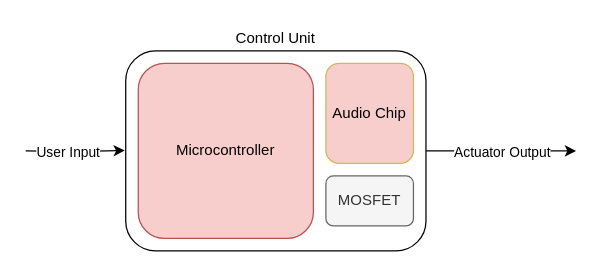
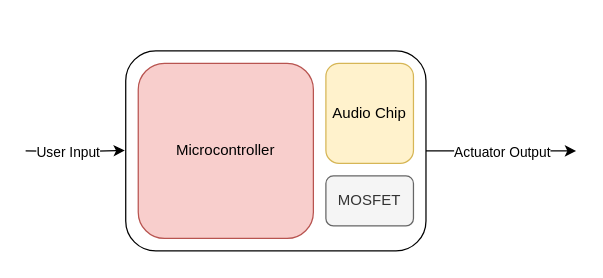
  <mxCell id="0" />
  <mxCell id="1" parent="0" />
  <mxCell id="2" style="edgeStyle=orthogonalEdgeStyle;rounded=0;orthogonalLoop=1;jettySize=auto;html=1;" edge="1" parent="1" source="4"><mxGeometry relative="1" as="geometry"><mxPoint x="460" y="120" as="targetPoint" /></mxGeometry></mxCell>
  <mxCell id="3" value="Actuator Output" style="edgeLabel;html=1;align=center;verticalAlign=middle;resizable=0;points=[];" vertex="1" connectable="0" parent="2"><mxGeometry x="0.175" y="-1" relative="1" as="geometry"><mxPoint x="-10" y="-1" as="offset" /></mxGeometry></mxCell>
  <mxCell id="4" value="" style="rounded=1;whiteSpace=wrap;html=1;fillColor=none;" vertex="1" parent="1"><mxGeometry x="100" y="40" width="240" height="160" as="geometry" /></mxCell>
- <mxCell id="5" value="Control Unit" style="text;html=1;strokeColor=none;fillColor=none;align=center;verticalAlign=middle;whiteSpace=wrap;rounded=0;" vertex="1" parent="1"><mxGeometry x="180" y="20" width="80" height="20" as="geometry" /></mxCell>
  <mxCell id="6" value="Microcontroller" style="rounded=1;whiteSpace=wrap;html=1;fillColor=#f8cecc;strokeColor=#b85450;" vertex="1" parent="1"><mxGeometry x="110" y="50" width="140" height="140" as="geometry" /></mxCell>
- <mxCell id="7" value="Audio Chip" style="rounded=1;whiteSpace=wrap;html=1;fillColor=#f8cecc;strokeColor=#d6b656;" vertex="1" parent="1"><mxGeometry x="260" y="50" width="70" height="80" as="geometry" /></mxCell>
+ <mxCell id="7" value="Audio Chip" style="rounded=1;whiteSpace=wrap;html=1;fillColor=#fff2cc;strokeColor=#d6b656;" vertex="1" parent="1"><mxGeometry x="260" y="50" width="70" height="80" as="geometry" /></mxCell>
  <mxCell id="8" value="MOSFET" style="rounded=1;whiteSpace=wrap;html=1;fillColor=#f5f5f5;strokeColor=#666666;fontColor=#333333;" vertex="1" parent="1"><mxGeometry x="260" y="140" width="70" height="40" as="geometry" /></mxCell>
  <mxCell id="9" style="edgeStyle=orthogonalEdgeStyle;rounded=0;orthogonalLoop=1;jettySize=auto;html=1;entryX=-0.003;entryY=0.498;entryDx=0;entryDy=0;entryPerimeter=0;" edge="1" parent="1" target="4"><mxGeometry relative="1" as="geometry"><mxPoint x="20" y="120" as="sourcePoint" /></mxGeometry></mxCell>
  <mxCell id="10" value="User Input" style="edgeLabel;html=1;align=center;verticalAlign=middle;resizable=0;points=[];" vertex="1" connectable="0" parent="9"><mxGeometry x="-0.15" relative="1" as="geometry"><mxPoint as="offset" /></mxGeometry></mxCell>
